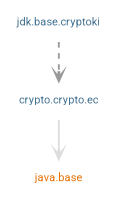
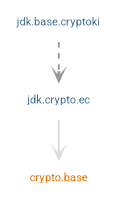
  digraph {
    fontname=Roboto
    nodesep=.5
    pencolor=transparent
    ranksep=0.600000
    node [fontcolor="#437291" fontname=Roboto fontsize=12 group=jdk margin=".2,.2" shape=plaintext]
    edge [arrowhead=open arrowsize=1 fontname=Roboto penwidth=2]
-   "java.base" [fontcolor="#e76f00" group=java]
+   "java.base" [fontcolor="#e76f00" group=java label="crypto.base"]
    n2 [label="jdk.base.cryptoki"]
-   "jdk.crypto.ec" [label="crypto.crypto.ec"]
+   "jdk.crypto.ec"
    subgraph sub_1 {
      "java.base"
    }
    subgraph sub_2 {
      n2
      "jdk.crypto.ec"
    }
    n2 -> "jdk.crypto.ec" [color="#999999" style=dashed]
    "jdk.crypto.ec" -> "java.base" [color="#dddddd"]
  }
